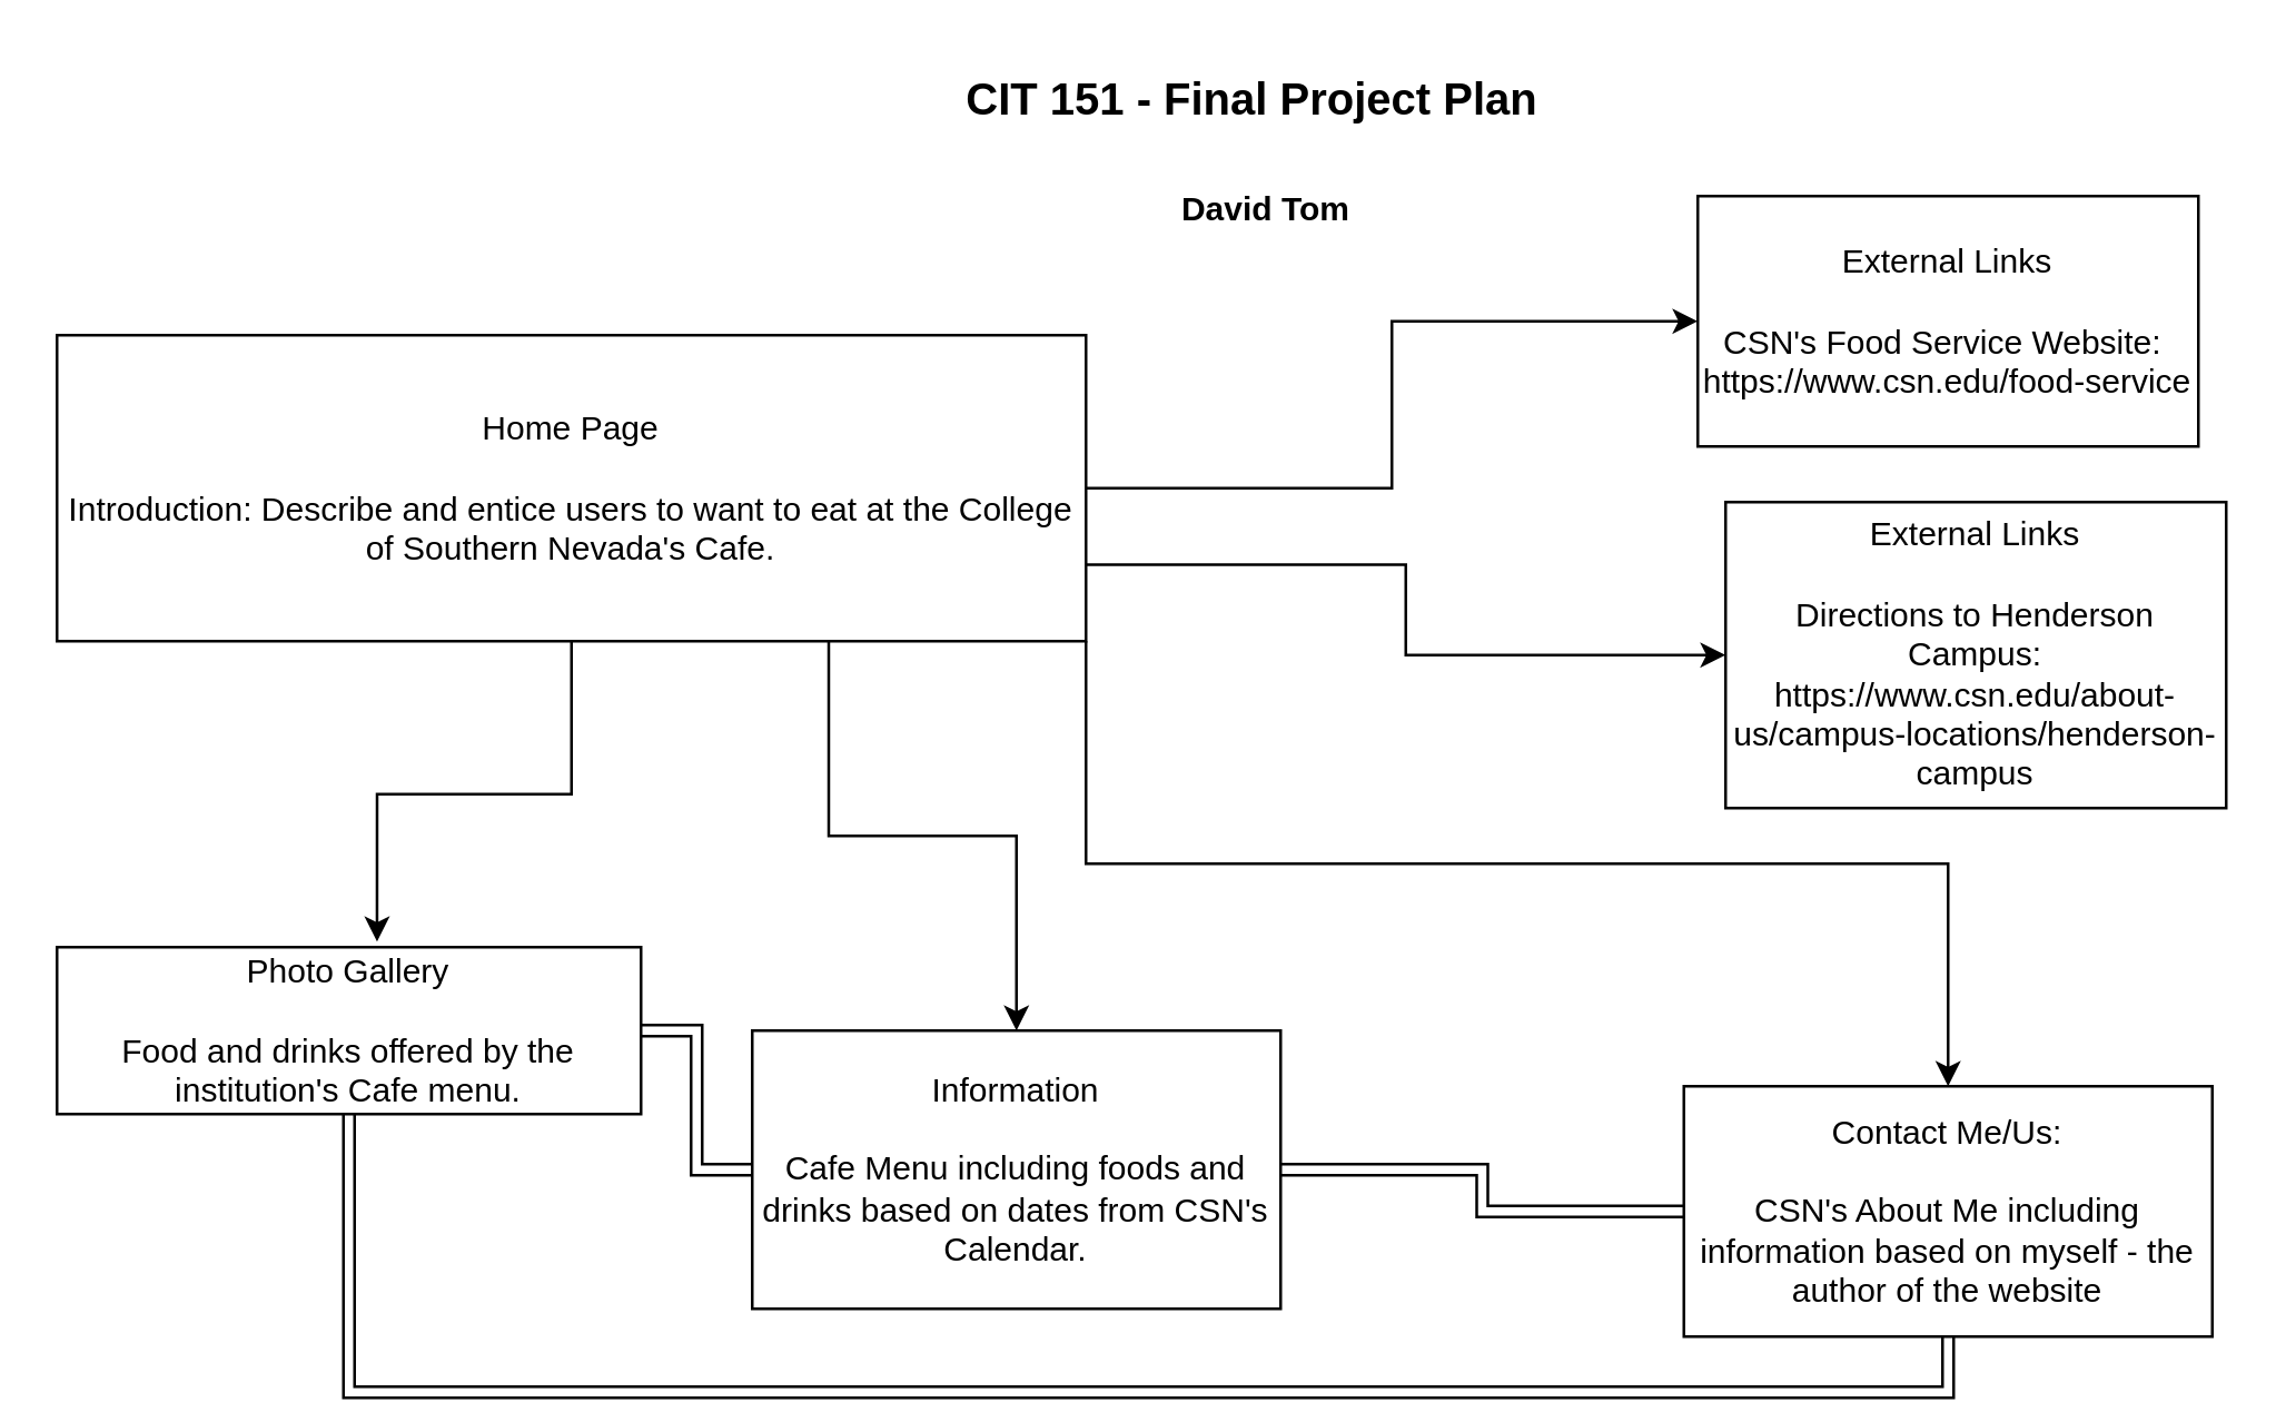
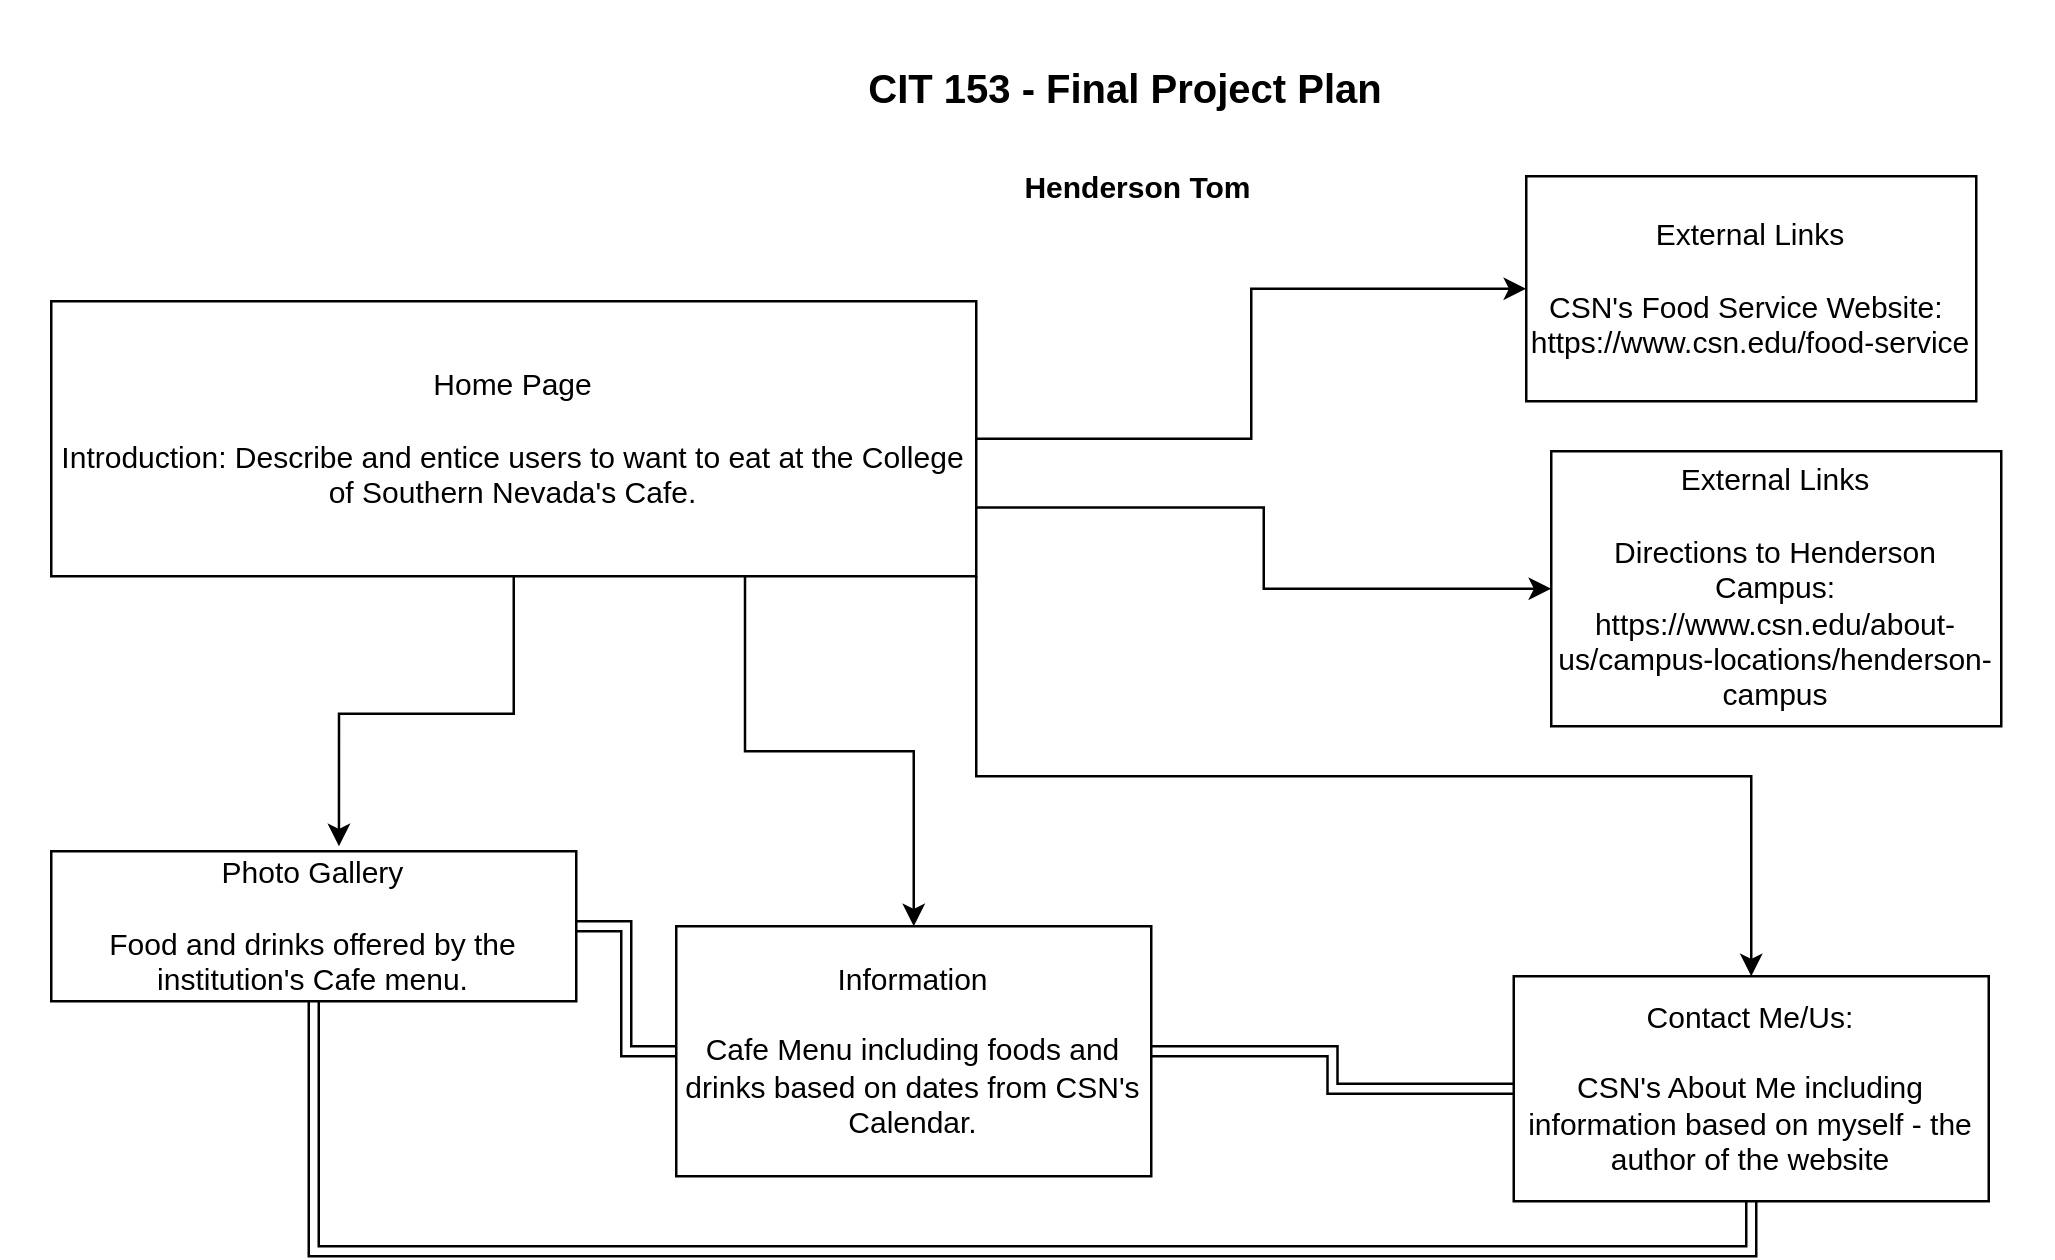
  <mxCell id="0" />
  <mxCell id="1" parent="0" />
  <mxCell id="2" style="edgeStyle=orthogonalEdgeStyle;rounded=0;orthogonalLoop=1;jettySize=auto;html=1;" edge="1" parent="1" source="6" target="10"><mxGeometry relative="1" as="geometry" /></mxCell>
  <mxCell id="3" style="edgeStyle=orthogonalEdgeStyle;rounded=0;orthogonalLoop=1;jettySize=auto;html=1;exitX=1;exitY=0.75;exitDx=0;exitDy=0;" edge="1" parent="1" source="6" target="11"><mxGeometry relative="1" as="geometry" /></mxCell>
  <mxCell id="4" style="edgeStyle=orthogonalEdgeStyle;rounded=0;orthogonalLoop=1;jettySize=auto;html=1;exitX=0.75;exitY=1;exitDx=0;exitDy=0;entryX=0.5;entryY=0;entryDx=0;entryDy=0;" edge="1" parent="1" source="6" target="14"><mxGeometry relative="1" as="geometry" /></mxCell>
  <mxCell id="5" style="edgeStyle=orthogonalEdgeStyle;rounded=0;orthogonalLoop=1;jettySize=auto;html=1;exitX=1;exitY=1;exitDx=0;exitDy=0;entryX=0.5;entryY=0;entryDx=0;entryDy=0;" edge="1" parent="1" source="6" target="13"><mxGeometry relative="1" as="geometry" /></mxCell>
  <mxCell id="6" value="Home Page&lt;div&gt;&lt;br&gt;&lt;/div&gt;&lt;div&gt;Introduction: Describe and entice users to want to eat at the College of Southern Nevada's Cafe.&lt;/div&gt;" style="rounded=0;whiteSpace=wrap;html=1;" parent="1" vertex="1"><mxGeometry x="20" y="120" width="370" height="110" as="geometry" /></mxCell>
  <mxCell id="7" style="edgeStyle=orthogonalEdgeStyle;rounded=0;orthogonalLoop=1;jettySize=auto;html=1;exitX=1;exitY=0.5;exitDx=0;exitDy=0;entryX=0;entryY=0.5;entryDx=0;entryDy=0;shape=link;" edge="1" parent="1" source="9" target="14"><mxGeometry relative="1" as="geometry" /></mxCell>
  <mxCell id="8" style="edgeStyle=orthogonalEdgeStyle;rounded=0;orthogonalLoop=1;jettySize=auto;html=1;exitX=0.5;exitY=1;exitDx=0;exitDy=0;entryX=0.5;entryY=1;entryDx=0;entryDy=0;shape=link;" edge="1" parent="1" source="9" target="13"><mxGeometry relative="1" as="geometry" /></mxCell>
  <mxCell id="9" value="Photo Gallery&lt;div&gt;&lt;br&gt;&lt;/div&gt;&lt;div&gt;Food and drinks offered by the institution's Cafe menu.&lt;/div&gt;" style="rounded=0;whiteSpace=wrap;html=1;" parent="1" vertex="1"><mxGeometry x="20" y="340" width="210" height="60" as="geometry" /></mxCell>
  <mxCell id="10" value="External Links&lt;div&gt;&lt;br&gt;&lt;/div&gt;&lt;div&gt;CSN's Food Service Website:&amp;nbsp;&lt;/div&gt;&lt;div&gt;&lt;span style=&quot;background-color: initial;&quot;&gt;https://www.csn.edu/food-service&lt;/span&gt;&lt;br&gt;&lt;/div&gt;" style="rounded=0;whiteSpace=wrap;html=1;" parent="1" vertex="1"><mxGeometry x="610" y="70" width="180" height="90" as="geometry" /></mxCell>
  <mxCell id="11" value="External Links&lt;div&gt;&lt;br&gt;&lt;/div&gt;&lt;div&gt;Directions to Henderson Campus:&lt;/div&gt;&lt;div&gt;https://www.csn.edu/about-us/campus-locations/henderson-campus&lt;br&gt;&lt;/div&gt;" style="rounded=0;whiteSpace=wrap;html=1;" parent="1" vertex="1"><mxGeometry x="620" y="180" width="180" height="110" as="geometry" /></mxCell>
  <mxCell id="12" style="edgeStyle=orthogonalEdgeStyle;rounded=0;orthogonalLoop=1;jettySize=auto;html=1;exitX=0;exitY=0.5;exitDx=0;exitDy=0;entryX=1;entryY=0.5;entryDx=0;entryDy=0;shape=link;" edge="1" parent="1" source="13" target="14"><mxGeometry relative="1" as="geometry" /></mxCell>
  <mxCell id="13" value="Contact Me/Us:&lt;div&gt;&lt;br&gt;&lt;/div&gt;&lt;div&gt;CSN's About Me including information based on myself - the author of the website&lt;/div&gt;" style="rounded=0;whiteSpace=wrap;html=1;" parent="1" vertex="1"><mxGeometry x="605" y="390" width="190" height="90" as="geometry" /></mxCell>
  <mxCell id="14" value="Information&lt;div&gt;&lt;br&gt;&lt;/div&gt;&lt;div&gt;Cafe Menu including foods and drinks based on dates from CSN's Calendar.&lt;/div&gt;" style="rounded=0;whiteSpace=wrap;html=1;" parent="1" vertex="1"><mxGeometry x="270" y="370" width="190" height="100" as="geometry" /></mxCell>
- <mxCell id="15" value="David Tom" style="text;html=1;align=center;verticalAlign=middle;whiteSpace=wrap;rounded=0;fontStyle=1" parent="1" vertex="1"><mxGeometry x="160" y="60" width="590" height="30" as="geometry" /></mxCell>
- <mxCell id="16" value="CIT 151 - Final Project Plan" style="text;html=1;align=center;verticalAlign=middle;whiteSpace=wrap;rounded=0;fontStyle=1;fontSize=16;" parent="1" vertex="1"><mxGeometry x="160" y="20" width="580" height="30" as="geometry" /></mxCell>
+ <mxCell id="15" value="Henderson Tom" style="text;html=1;align=center;verticalAlign=middle;whiteSpace=wrap;rounded=0;fontStyle=1" parent="1" vertex="1"><mxGeometry x="160" y="60" width="590" height="30" as="geometry" /></mxCell>
+ <mxCell id="16" value="CIT 153 - Final Project Plan" style="text;html=1;align=center;verticalAlign=middle;whiteSpace=wrap;rounded=0;fontStyle=1;fontSize=16;" parent="1" vertex="1"><mxGeometry x="160" y="20" width="580" height="30" as="geometry" /></mxCell>
  <mxCell id="17" style="edgeStyle=orthogonalEdgeStyle;rounded=0;orthogonalLoop=1;jettySize=auto;html=1;exitX=0.5;exitY=1;exitDx=0;exitDy=0;entryX=0.548;entryY=-0.033;entryDx=0;entryDy=0;entryPerimeter=0;" edge="1" parent="1" source="6" target="9"><mxGeometry relative="1" as="geometry" /></mxCell>
